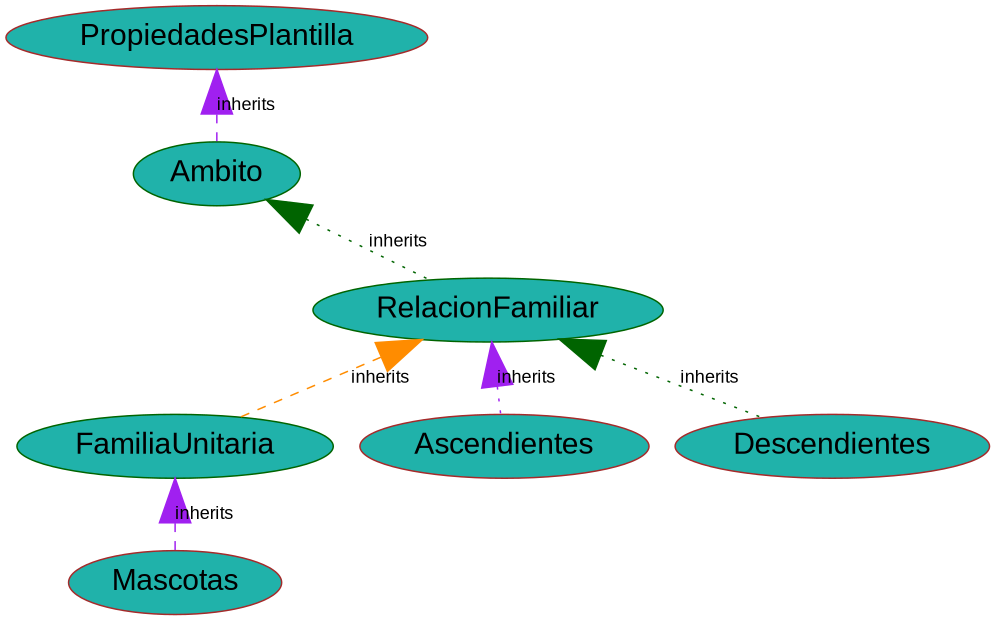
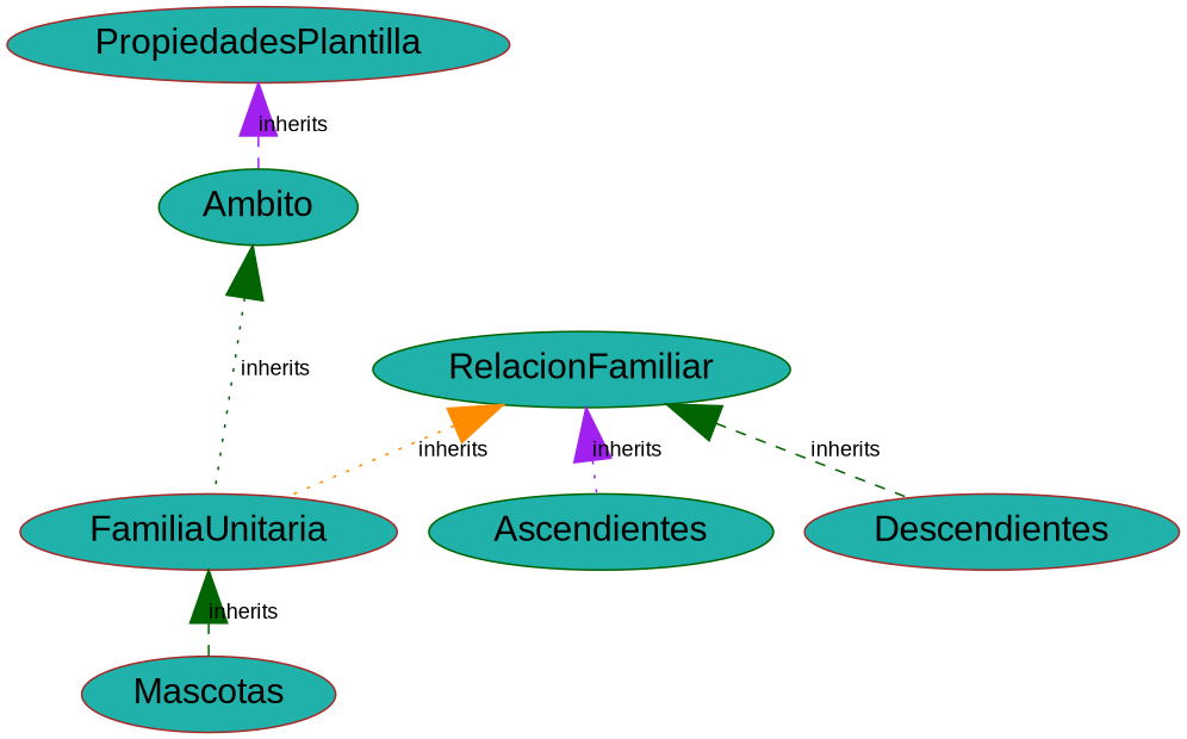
  graph {
    node [color=brown fillcolor=lightseagreen fontname=Arial fontsize=20 shape=ellipse style=filled]
    edge [arrowhead=normal arrowsize=3 color=darkgreen dir=back fontcolor=black fontname=Arial fontsize=12 style=dotted]
-   n1 [color=darkgreen label=FamiliaUnitaria]
+   n1 [label=FamiliaUnitaria]
    n2 [label=Mascotas]
-   n3 [label=Ascendientes]
+   n3 [color=darkgreen label=Ascendientes]
    n4 [label=Descendientes]
    n5 [label=PropiedadesPlantilla]
    n6 [color=darkgreen label=Ambito]
    n7 [color=darkgreen label=RelacionFamiliar]
-   n1 -- n2 [color=purple label=inherits style=dashed]
+   n1 -- n2 [label=inherits style=dashed]
    n5 -- n6 [color=purple label=inherits style=dashed]
-   n6 -- n7 [label=inherits]
-   n7 -- n1 [color=darkorange label=inherits style=dashed]
+   n6 -- n1 [label=inherits]
+   n7 -- n1 [color=darkorange label=inherits]
    n7 -- n3 [color=purple label=inherits]
-   n7 -- n4 [label=inherits]
+   n7 -- n4 [label=inherits style=dashed]
  }
